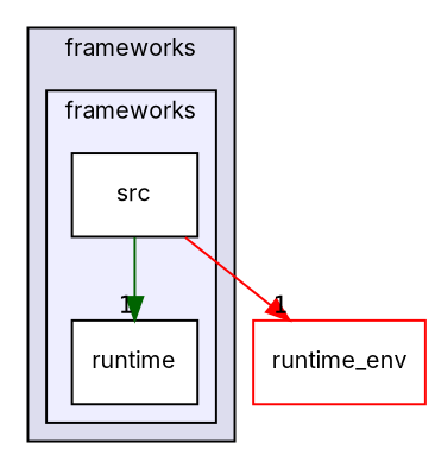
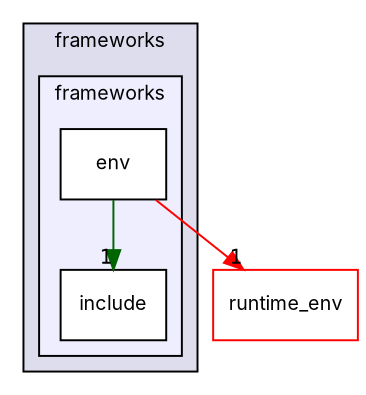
  digraph {
    compound=true
    fontname=Inter
    node [color=black fillcolor=white fontname=Inter fontsize=10 shape=box style=filled]
    edge [fontname=Inter headlabel=1 labeldistance=1.5 labelfontname=Helvetica labelfontsize=10]
-   n1 [label=runtime]
-   n2 [label=src]
+   n1 [label=include]
+   n2 [label=env]
    n3 [color=red label=runtime_env]
    subgraph cluster_1 {
      bgcolor="#ddddee"
      fontsize=10
      label=frameworks
      pencolor=black
      subgraph cluster_2 {
        bgcolor="#eeeeff"
        fontsize=10
        label=frameworks
        pencolor=black
        n1
        n2
      }
    }
    n2 -> n1 [color=darkgreen]
    n2 -> n3 [color=red]
  }
